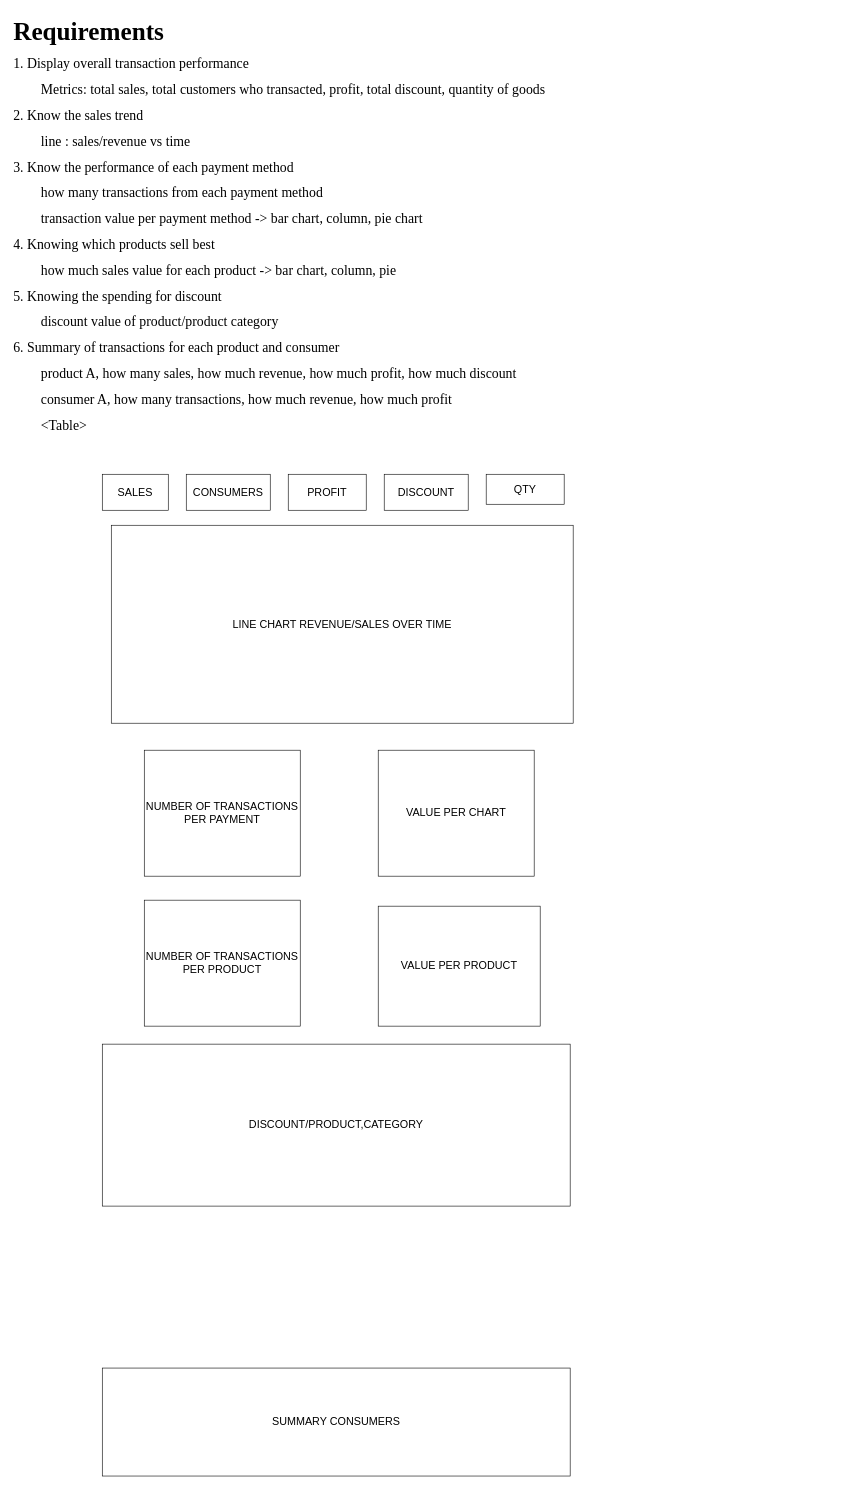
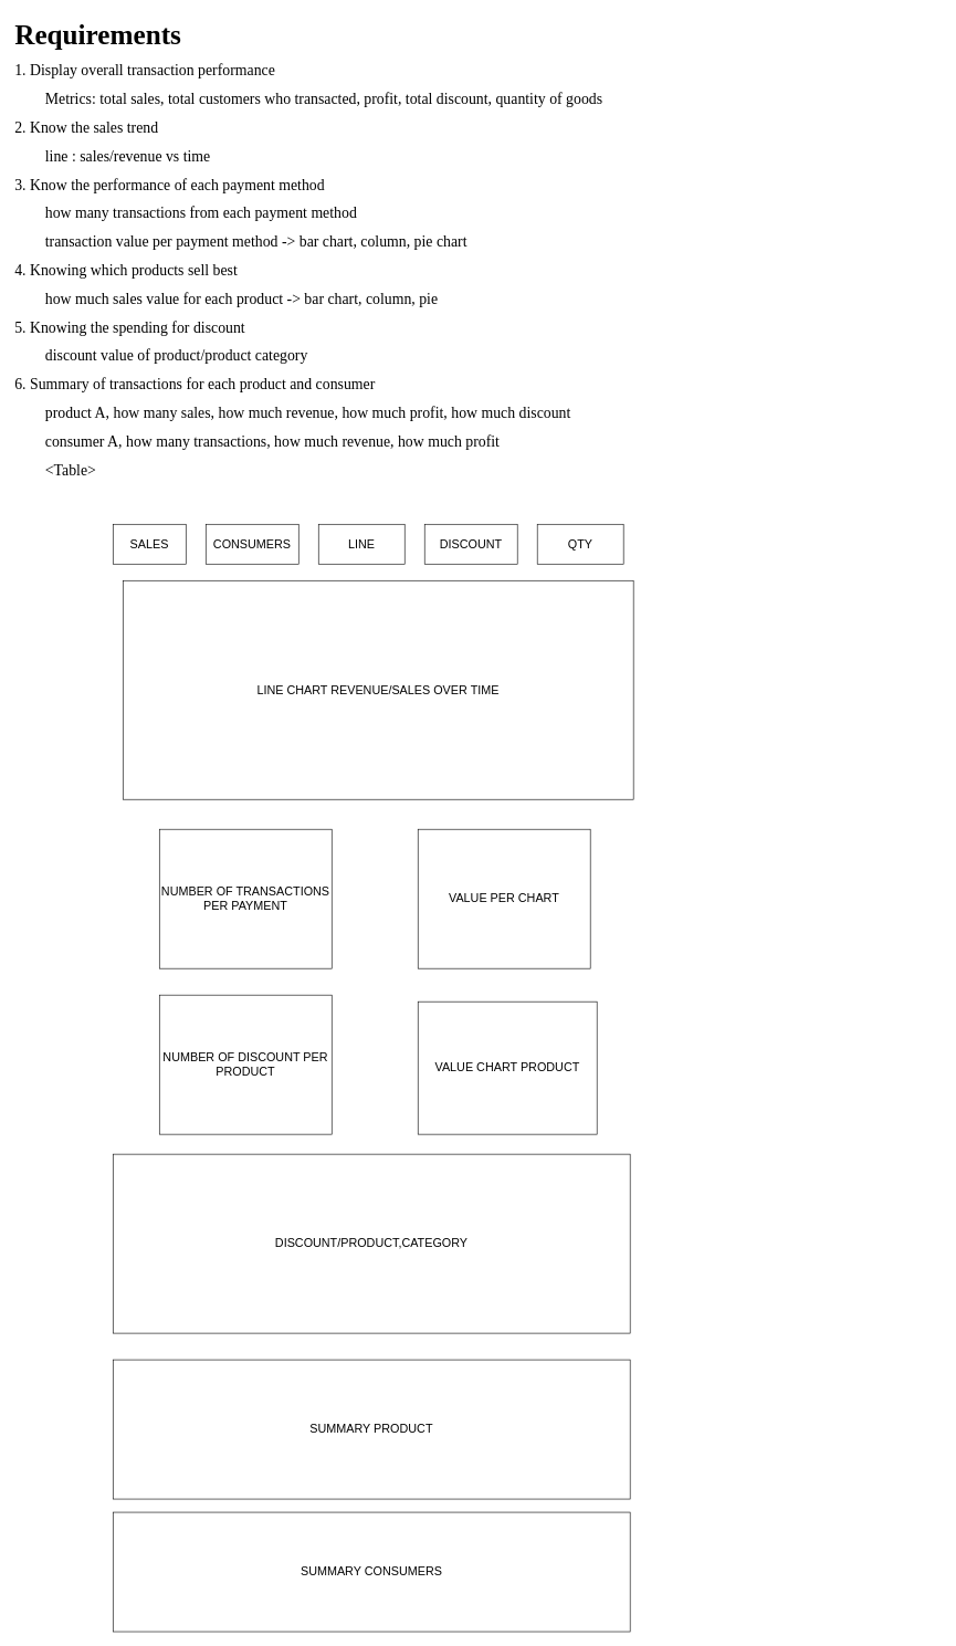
  <mxCell id="0" />
  <mxCell id="1" parent="0" />
  <mxCell id="2" value="&lt;h1 style=&quot;margin-top: 0px;&quot;&gt;&lt;font face=&quot;Times New Roman&quot; style=&quot;font-size: 42px;&quot;&gt;Requirements&lt;/font&gt;&lt;/h1&gt;&lt;h1 style=&quot;margin-top: 0px; font-size: 23px;&quot;&gt;&lt;font face=&quot;Times New Roman&quot; style=&quot;font-size: 23px; font-weight: normal;&quot;&gt;1. Display overall transaction performance&lt;/font&gt;&lt;/h1&gt;&lt;h1 style=&quot;margin-top: 0px; font-size: 23px;&quot;&gt;&lt;span style=&quot;white-space: normal; font-weight: normal;&quot;&gt;&lt;font face=&quot;w-AOtz2ZHcxzpZO0PvrA&quot; style=&quot;font-size: 23px;&quot;&gt;&lt;span style=&quot;white-space:pre&quot;&gt;&#09;&lt;/span&gt;Metrics: total sales, total customers who transacted, profit, total discount, quantity of goods&lt;/font&gt;&lt;/span&gt;&lt;/h1&gt;&lt;h1 style=&quot;margin-top: 0px; font-size: 23px;&quot;&gt;&lt;font face=&quot;w-AOtz2ZHcxzpZO0PvrA&quot; style=&quot;font-size: 23px; font-weight: normal;&quot;&gt;2. Know the sales trend&lt;/font&gt;&lt;/h1&gt;&lt;h1 style=&quot;margin-top: 0px; font-size: 23px;&quot;&gt;&lt;span style=&quot;white-space: normal; font-weight: normal;&quot;&gt;&lt;font face=&quot;w-AOtz2ZHcxzpZO0PvrA&quot; style=&quot;font-size: 23px;&quot;&gt;&lt;span style=&quot;white-space:pre&quot;&gt;&#09;&lt;/span&gt;line : sales/revenue vs time&lt;/font&gt;&lt;/span&gt;&lt;/h1&gt;&lt;h1 style=&quot;margin-top: 0px; font-size: 23px;&quot;&gt;&lt;font face=&quot;w-AOtz2ZHcxzpZO0PvrA&quot; style=&quot;font-size: 23px; font-weight: normal;&quot;&gt;3. Know the performance of each payment method&lt;/font&gt;&lt;/h1&gt;&lt;h1 style=&quot;margin-top: 0px; font-size: 23px;&quot;&gt;&lt;span style=&quot;white-space: normal; font-weight: normal;&quot;&gt;&lt;font face=&quot;w-AOtz2ZHcxzpZO0PvrA&quot; style=&quot;font-size: 23px;&quot;&gt;&lt;span style=&quot;white-space:pre&quot;&gt;&#09;&lt;/span&gt;how many transactions from each payment method&lt;/font&gt;&lt;/span&gt;&lt;/h1&gt;&lt;h1 style=&quot;margin-top: 0px; font-size: 23px;&quot;&gt;&lt;span style=&quot;white-space: normal; font-weight: normal;&quot;&gt;&lt;font face=&quot;w-AOtz2ZHcxzpZO0PvrA&quot; style=&quot;font-size: 23px;&quot;&gt;&lt;span style=&quot;white-space:pre&quot;&gt;&#09;&lt;/span&gt;transaction value per payment method -&amp;gt; bar chart, column, pie chart&lt;/font&gt;&lt;/span&gt;&lt;/h1&gt;&lt;h1 style=&quot;margin-top: 0px; font-size: 23px;&quot;&gt;&lt;font face=&quot;w-AOtz2ZHcxzpZO0PvrA&quot; style=&quot;font-size: 23px; font-weight: normal;&quot;&gt;4. Knowing which products sell best&lt;/font&gt;&lt;/h1&gt;&lt;h1 style=&quot;margin-top: 0px; font-size: 23px;&quot;&gt;&lt;span style=&quot;white-space: normal; font-weight: normal;&quot;&gt;&lt;font face=&quot;w-AOtz2ZHcxzpZO0PvrA&quot; style=&quot;font-size: 23px;&quot;&gt;&lt;span style=&quot;white-space:pre&quot;&gt;&#09;&lt;/span&gt;how much sales value for each product -&amp;gt; bar chart, column, pie&lt;/font&gt;&lt;/span&gt;&lt;/h1&gt;&lt;h1 style=&quot;margin-top: 0px; font-size: 23px;&quot;&gt;&lt;font face=&quot;w-AOtz2ZHcxzpZO0PvrA&quot; style=&quot;font-size: 23px; font-weight: normal;&quot;&gt;5. Knowing the spending for discount&lt;/font&gt;&lt;/h1&gt;&lt;h1 style=&quot;margin-top: 0px; font-size: 23px;&quot;&gt;&lt;span style=&quot;white-space: normal; font-weight: normal;&quot;&gt;&lt;font face=&quot;w-AOtz2ZHcxzpZO0PvrA&quot; style=&quot;font-size: 23px;&quot;&gt;&lt;span style=&quot;white-space:pre&quot;&gt;&#09;&lt;/span&gt;discount value of product/product category&lt;/font&gt;&lt;/span&gt;&lt;/h1&gt;&lt;h1 style=&quot;margin-top: 0px; font-size: 23px;&quot;&gt;&lt;font face=&quot;w-AOtz2ZHcxzpZO0PvrA&quot; style=&quot;font-size: 23px; font-weight: normal;&quot;&gt;6. Summary of transactions for each product and consumer&lt;/font&gt;&lt;/h1&gt;&lt;h1 style=&quot;margin-top: 0px; font-size: 23px;&quot;&gt;&lt;span style=&quot;white-space: normal; font-weight: normal;&quot;&gt;&lt;font face=&quot;w-AOtz2ZHcxzpZO0PvrA&quot; style=&quot;font-size: 23px;&quot;&gt;&lt;span style=&quot;white-space:pre&quot;&gt;&#09;&lt;/span&gt;product A, how many sales, how much revenue, how much profit, how much discount&lt;/font&gt;&lt;/span&gt;&lt;/h1&gt;&lt;h1 style=&quot;margin-top: 0px; font-size: 23px;&quot;&gt;&lt;span style=&quot;white-space: normal; font-weight: normal;&quot;&gt;&lt;font face=&quot;w-AOtz2ZHcxzpZO0PvrA&quot; style=&quot;font-size: 23px;&quot;&gt;&lt;span style=&quot;white-space:pre&quot;&gt;&#09;&lt;/span&gt;consumer A, how many transactions, how much revenue, how much profit&lt;/font&gt;&lt;/span&gt;&lt;/h1&gt;&lt;h1 style=&quot;margin-top: 0px; font-size: 23px;&quot;&gt;&lt;span style=&quot;white-space: normal; font-weight: normal;&quot;&gt;&lt;font face=&quot;w-AOtz2ZHcxzpZO0PvrA&quot; style=&quot;font-size: 23px;&quot;&gt;&lt;span style=&quot;white-space: pre;&quot;&gt;&#09;&lt;/span&gt;&amp;lt;Table&amp;gt;&lt;/font&gt;&lt;/span&gt;&lt;/h1&gt;" style="text;html=1;whiteSpace=wrap;overflow=hidden;rounded=0;" vertex="1" parent="1"><mxGeometry x="20" y="20" width="1400" height="710" as="geometry" /></mxCell>
  <mxCell id="3" value="&lt;font style=&quot;font-size: 18px;&quot;&gt;SALES&lt;/font&gt;" style="rounded=0;whiteSpace=wrap;html=1;" vertex="1" parent="1"><mxGeometry x="170" y="790" width="110" height="60" as="geometry" /></mxCell>
- <mxCell id="4" value="&lt;font style=&quot;font-size: 18px;&quot;&gt;QTY&lt;/font&gt;" style="rounded=0;whiteSpace=wrap;html=1;" vertex="1" parent="1"><mxGeometry x="810" y="790" width="130" height="50" as="geometry" /></mxCell>
- <mxCell id="5" value="&lt;font style=&quot;font-size: 18px;&quot;&gt;PROFIT&lt;/font&gt;" style="rounded=0;whiteSpace=wrap;html=1;" vertex="1" parent="1"><mxGeometry x="480" y="790" width="130" height="60" as="geometry" /></mxCell>
+ <mxCell id="4" value="&lt;font style=&quot;font-size: 18px;&quot;&gt;QTY&lt;/font&gt;" style="rounded=0;whiteSpace=wrap;html=1;" vertex="1" parent="1"><mxGeometry x="810" y="790" width="130" height="60" as="geometry" /></mxCell>
+ <mxCell id="5" value="&lt;font style=&quot;font-size: 18px;&quot;&gt;LINE&lt;/font&gt;" style="rounded=0;whiteSpace=wrap;html=1;" vertex="1" parent="1"><mxGeometry x="480" y="790" width="130" height="60" as="geometry" /></mxCell>
  <mxCell id="6" value="&lt;font style=&quot;font-size: 18px;&quot;&gt;DISCOUNT&lt;/font&gt;" style="rounded=0;whiteSpace=wrap;html=1;" vertex="1" parent="1"><mxGeometry x="640" y="790" width="140" height="60" as="geometry" /></mxCell>
  <mxCell id="7" value="&lt;font style=&quot;font-size: 18px;&quot;&gt;CONSUMERS&lt;/font&gt;" style="rounded=0;whiteSpace=wrap;html=1;" vertex="1" parent="1"><mxGeometry x="310" y="790" width="140" height="60" as="geometry" /></mxCell>
  <mxCell id="8" value="&lt;font style=&quot;font-size: 18px;&quot;&gt;LINE CHART REVENUE/SALES OVER TIME&lt;/font&gt;" style="rounded=0;whiteSpace=wrap;html=1;" vertex="1" parent="1"><mxGeometry x="185" y="875" width="770" height="330" as="geometry" /></mxCell>
  <mxCell id="9" value="&lt;font style=&quot;font-size: 18px;&quot;&gt;NUMBER OF TRANSACTIONS PER PAYMENT&lt;/font&gt;" style="rounded=0;whiteSpace=wrap;html=1;" vertex="1" parent="1"><mxGeometry x="240" y="1250" width="260" height="210" as="geometry" /></mxCell>
  <mxCell id="10" value="&lt;font style=&quot;font-size: 18px;&quot;&gt;VALUE PER CHART&lt;/font&gt;" style="rounded=0;whiteSpace=wrap;html=1;" vertex="1" parent="1"><mxGeometry x="630" y="1250" width="260" height="210" as="geometry" /></mxCell>
- <mxCell id="11" value="&lt;font style=&quot;font-size: 18px;&quot;&gt;NUMBER OF TRANSACTIONS PER PRODUCT&lt;/font&gt;" style="rounded=0;whiteSpace=wrap;html=1;" vertex="1" parent="1"><mxGeometry x="240" y="1500" width="260" height="210" as="geometry" /></mxCell>
- <mxCell id="12" value="&lt;font style=&quot;font-size: 18px;&quot;&gt;VALUE PER PRODUCT&lt;/font&gt;" style="rounded=0;whiteSpace=wrap;html=1;" vertex="1" parent="1"><mxGeometry x="630" y="1510" width="270" height="200" as="geometry" /></mxCell>
+ <mxCell id="11" value="&lt;font style=&quot;font-size: 18px;&quot;&gt;NUMBER OF DISCOUNT PER PRODUCT&lt;/font&gt;" style="rounded=0;whiteSpace=wrap;html=1;" vertex="1" parent="1"><mxGeometry x="240" y="1500" width="260" height="210" as="geometry" /></mxCell>
+ <mxCell id="12" value="&lt;font style=&quot;font-size: 18px;&quot;&gt;VALUE CHART PRODUCT&lt;/font&gt;" style="rounded=0;whiteSpace=wrap;html=1;" vertex="1" parent="1"><mxGeometry x="630" y="1510" width="270" height="200" as="geometry" /></mxCell>
  <mxCell id="13" value="&lt;font style=&quot;font-size: 18px;&quot;&gt;DISCOUNT/PRODUCT,CATEGORY&lt;/font&gt;" style="rounded=0;whiteSpace=wrap;html=1;" vertex="1" parent="1"><mxGeometry x="170" y="1740" width="780" height="270" as="geometry" /></mxCell>
+ <mxCell id="14" value="&lt;font style=&quot;font-size: 18px;&quot;&gt;SUMMARY PRODUCT&lt;/font&gt;" style="rounded=0;whiteSpace=wrap;html=1;" vertex="1" parent="1"><mxGeometry x="170" y="2050" width="780" height="210" as="geometry" /></mxCell>
  <mxCell id="15" value="&lt;font style=&quot;font-size: 18px;&quot;&gt;SUMMARY CONSUMERS&lt;/font&gt;" style="rounded=0;whiteSpace=wrap;html=1;" vertex="1" parent="1"><mxGeometry x="170" y="2280" width="780" height="180" as="geometry" /></mxCell>
